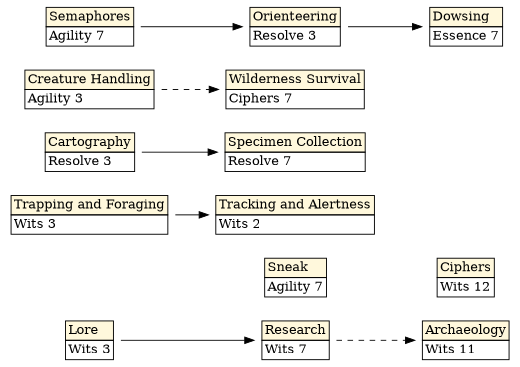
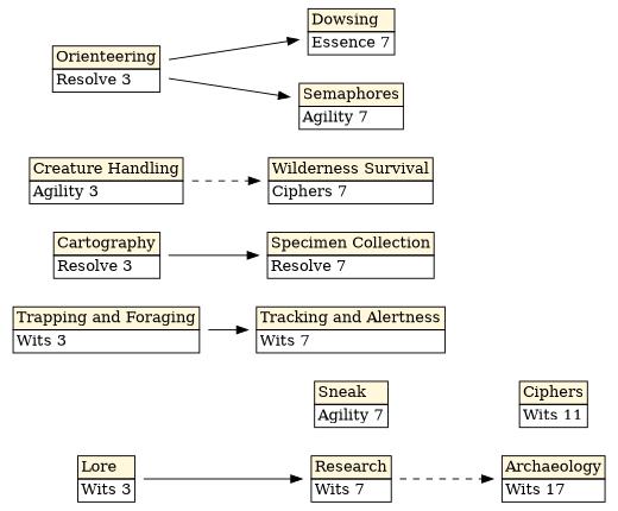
  strict digraph {
    rankdir=LR
    splines=line
    node [shape=plaintext]
    n1 [label=< <TABLE BORDER="0" CELLBORDER="1" CELLSPACING="0">   <TR><TD ALIGN="LEFT" bgcolor="cornsilk">Sneak</TD></TR>   <TR> <TD ALIGN="LEFT">Agility 7</TD></TR> </TABLE>>]
-   n2 [label=< <TABLE BORDER="0" CELLBORDER="1" CELLSPACING="0">   <TR><TD ALIGN="LEFT" bgcolor="cornsilk">Tracking and Alertness</TD></TR>   <TR> <TD ALIGN="LEFT">Wits 2</TD></TR> </TABLE>>]
-   n3 [label=< <TABLE BORDER="0" CELLBORDER="1" CELLSPACING="0">   <TR><TD ALIGN="LEFT" bgcolor="cornsilk">Ciphers</TD></TR>   <TR> <TD ALIGN="LEFT">Wits 12</TD></TR> </TABLE>>]
+   n2 [label=< <TABLE BORDER="0" CELLBORDER="1" CELLSPACING="0">   <TR><TD ALIGN="LEFT" bgcolor="cornsilk">Tracking and Alertness</TD></TR>   <TR> <TD ALIGN="LEFT">Wits 7</TD></TR> </TABLE>>]
+   n3 [label=< <TABLE BORDER="0" CELLBORDER="1" CELLSPACING="0">   <TR><TD ALIGN="LEFT" bgcolor="cornsilk">Ciphers</TD></TR>   <TR> <TD ALIGN="LEFT">Wits 11</TD></TR> </TABLE>>]
    n4 [label=< <TABLE BORDER="0" CELLBORDER="1" CELLSPACING="0">   <TR><TD ALIGN="LEFT" bgcolor="cornsilk">Cartography</TD></TR>   <TR> <TD ALIGN="LEFT">Resolve 3</TD></TR> </TABLE>>]
    n5 [label=< <TABLE BORDER="0" CELLBORDER="1" CELLSPACING="0">   <TR><TD ALIGN="LEFT" bgcolor="cornsilk">Specimen Collection</TD></TR>   <TR> <TD ALIGN="LEFT">Resolve 7</TD></TR> </TABLE>>]
-   n6 [label=< <TABLE BORDER="0" CELLBORDER="1" CELLSPACING="0">   <TR><TD ALIGN="LEFT" bgcolor="cornsilk">Archaeology</TD></TR>   <TR> <TD ALIGN="LEFT">Wits 11</TD></TR> </TABLE>>]
+   n6 [label=< <TABLE BORDER="0" CELLBORDER="1" CELLSPACING="0">   <TR><TD ALIGN="LEFT" bgcolor="cornsilk">Archaeology</TD></TR>   <TR> <TD ALIGN="LEFT">Wits 17</TD></TR> </TABLE>>]
    n7 [label=< <TABLE BORDER="0" CELLBORDER="1" CELLSPACING="0">   <TR><TD ALIGN="LEFT" bgcolor="cornsilk">Lore</TD></TR>   <TR> <TD ALIGN="LEFT">Wits 3</TD></TR> </TABLE>>]
    n8 [label=< <TABLE BORDER="0" CELLBORDER="1" CELLSPACING="0">   <TR><TD ALIGN="LEFT" bgcolor="cornsilk">Research</TD></TR>   <TR> <TD ALIGN="LEFT">Wits 7</TD></TR> </TABLE>>]
    n9 [label=< <TABLE BORDER="0" CELLBORDER="1" CELLSPACING="0">   <TR><TD ALIGN="LEFT" bgcolor="cornsilk">Creature Handling</TD></TR>   <TR> <TD ALIGN="LEFT">Agility 3</TD></TR> </TABLE>>]
    n10 [label=< <TABLE BORDER="0" CELLBORDER="1" CELLSPACING="0">   <TR><TD ALIGN="LEFT" bgcolor="cornsilk">Wilderness Survival</TD></TR>   <TR><TD ALIGN="LEFT">Ciphers 7</TD></TR> </TABLE>>]
    n11 [label=< <TABLE BORDER="0" CELLBORDER="1" CELLSPACING="0">   <TR><TD ALIGN="LEFT" bgcolor="cornsilk">Orienteering</TD></TR>   <TR> <TD ALIGN="LEFT">Resolve 3</TD></TR> </TABLE>>]
    n12 [label=< <TABLE BORDER="0" CELLBORDER="1" CELLSPACING="0">   <TR><TD ALIGN="LEFT" bgcolor="cornsilk">Dowsing</TD></TR>   <TR> <TD ALIGN="LEFT">Essence 7</TD></TR> </TABLE>>]
    n13 [label=< <TABLE BORDER="0" CELLBORDER="1" CELLSPACING="0">   <TR><TD ALIGN="LEFT" bgcolor="cornsilk">Semaphores</TD></TR>   <TR> <TD ALIGN="LEFT">Agility 7</TD></TR> </TABLE>>]
    n14 [label=< <TABLE BORDER="0" CELLBORDER="1" CELLSPACING="0">   <TR><TD ALIGN="LEFT" bgcolor="cornsilk">Trapping and Foraging</TD></TR>   <TR> <TD ALIGN="LEFT">Wits 3</TD></TR> </TABLE>>]
    subgraph sub_1 {
      rank=same
      n1
      n2
    }
    n1 -> n3 [style=invis]
    n4 -> n5
    n7 -> n8
    n8 -> n3 [style=invis]
    n8 -> n6 [style=dashed]
    n9 -> n10 [style=dashed]
    n11 -> n12
-   n13 -> n11
+   n11 -> n13
    n14 -> n2
  }
